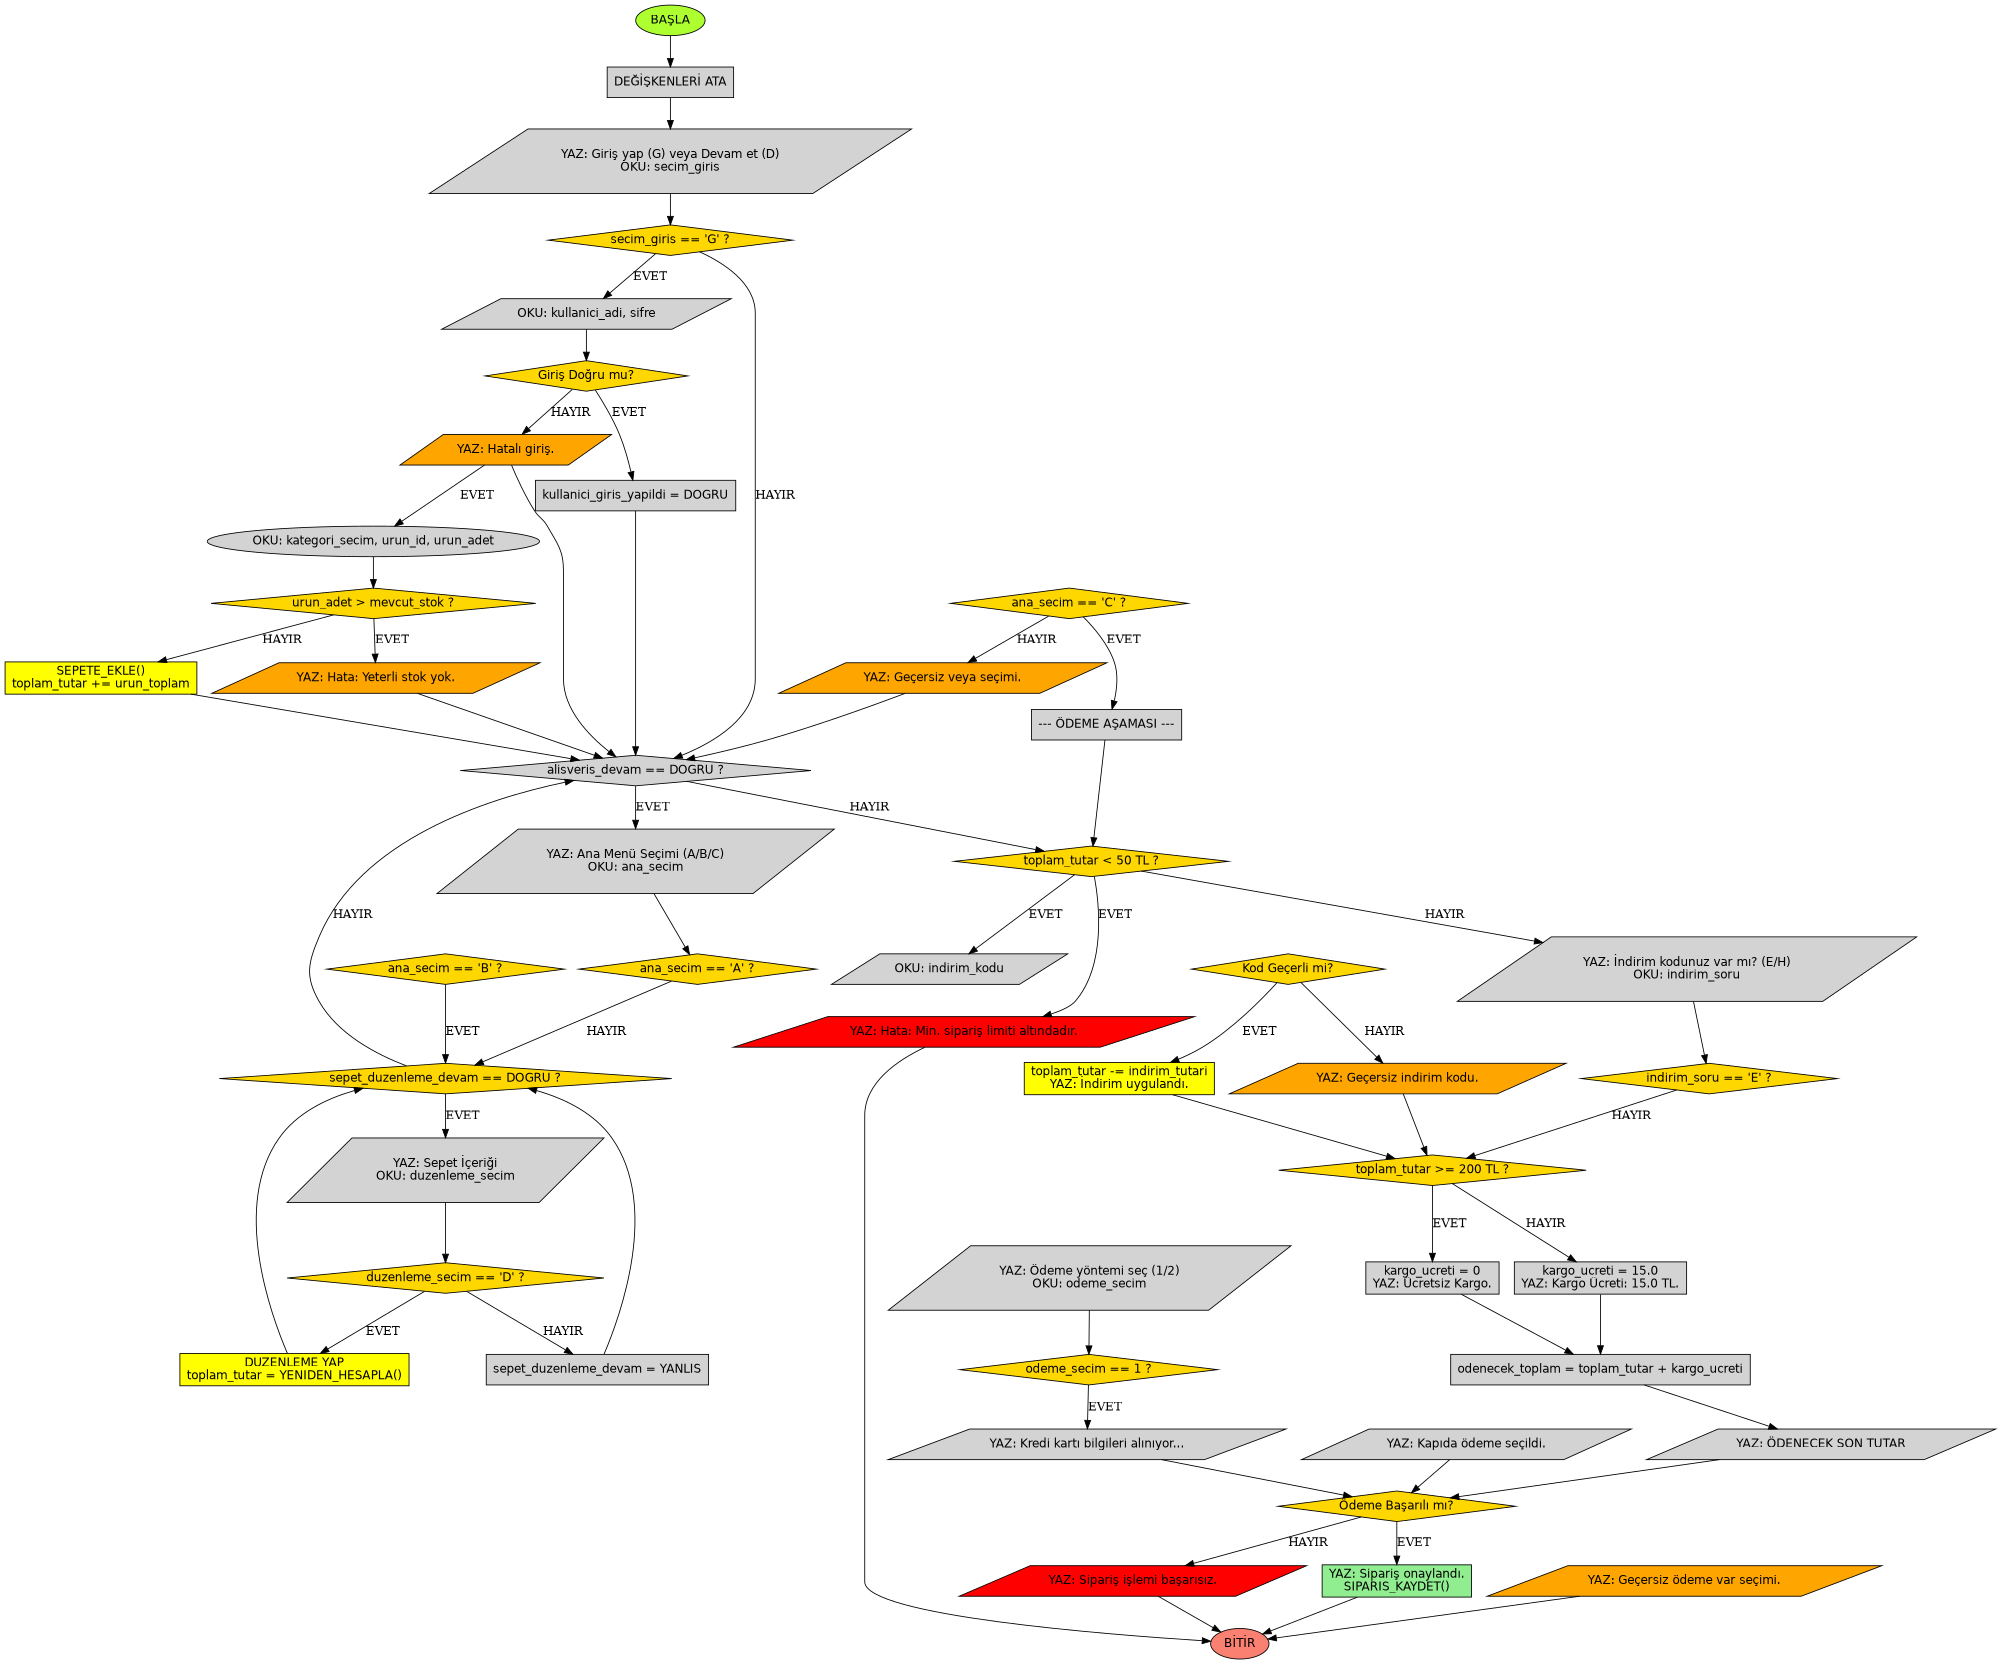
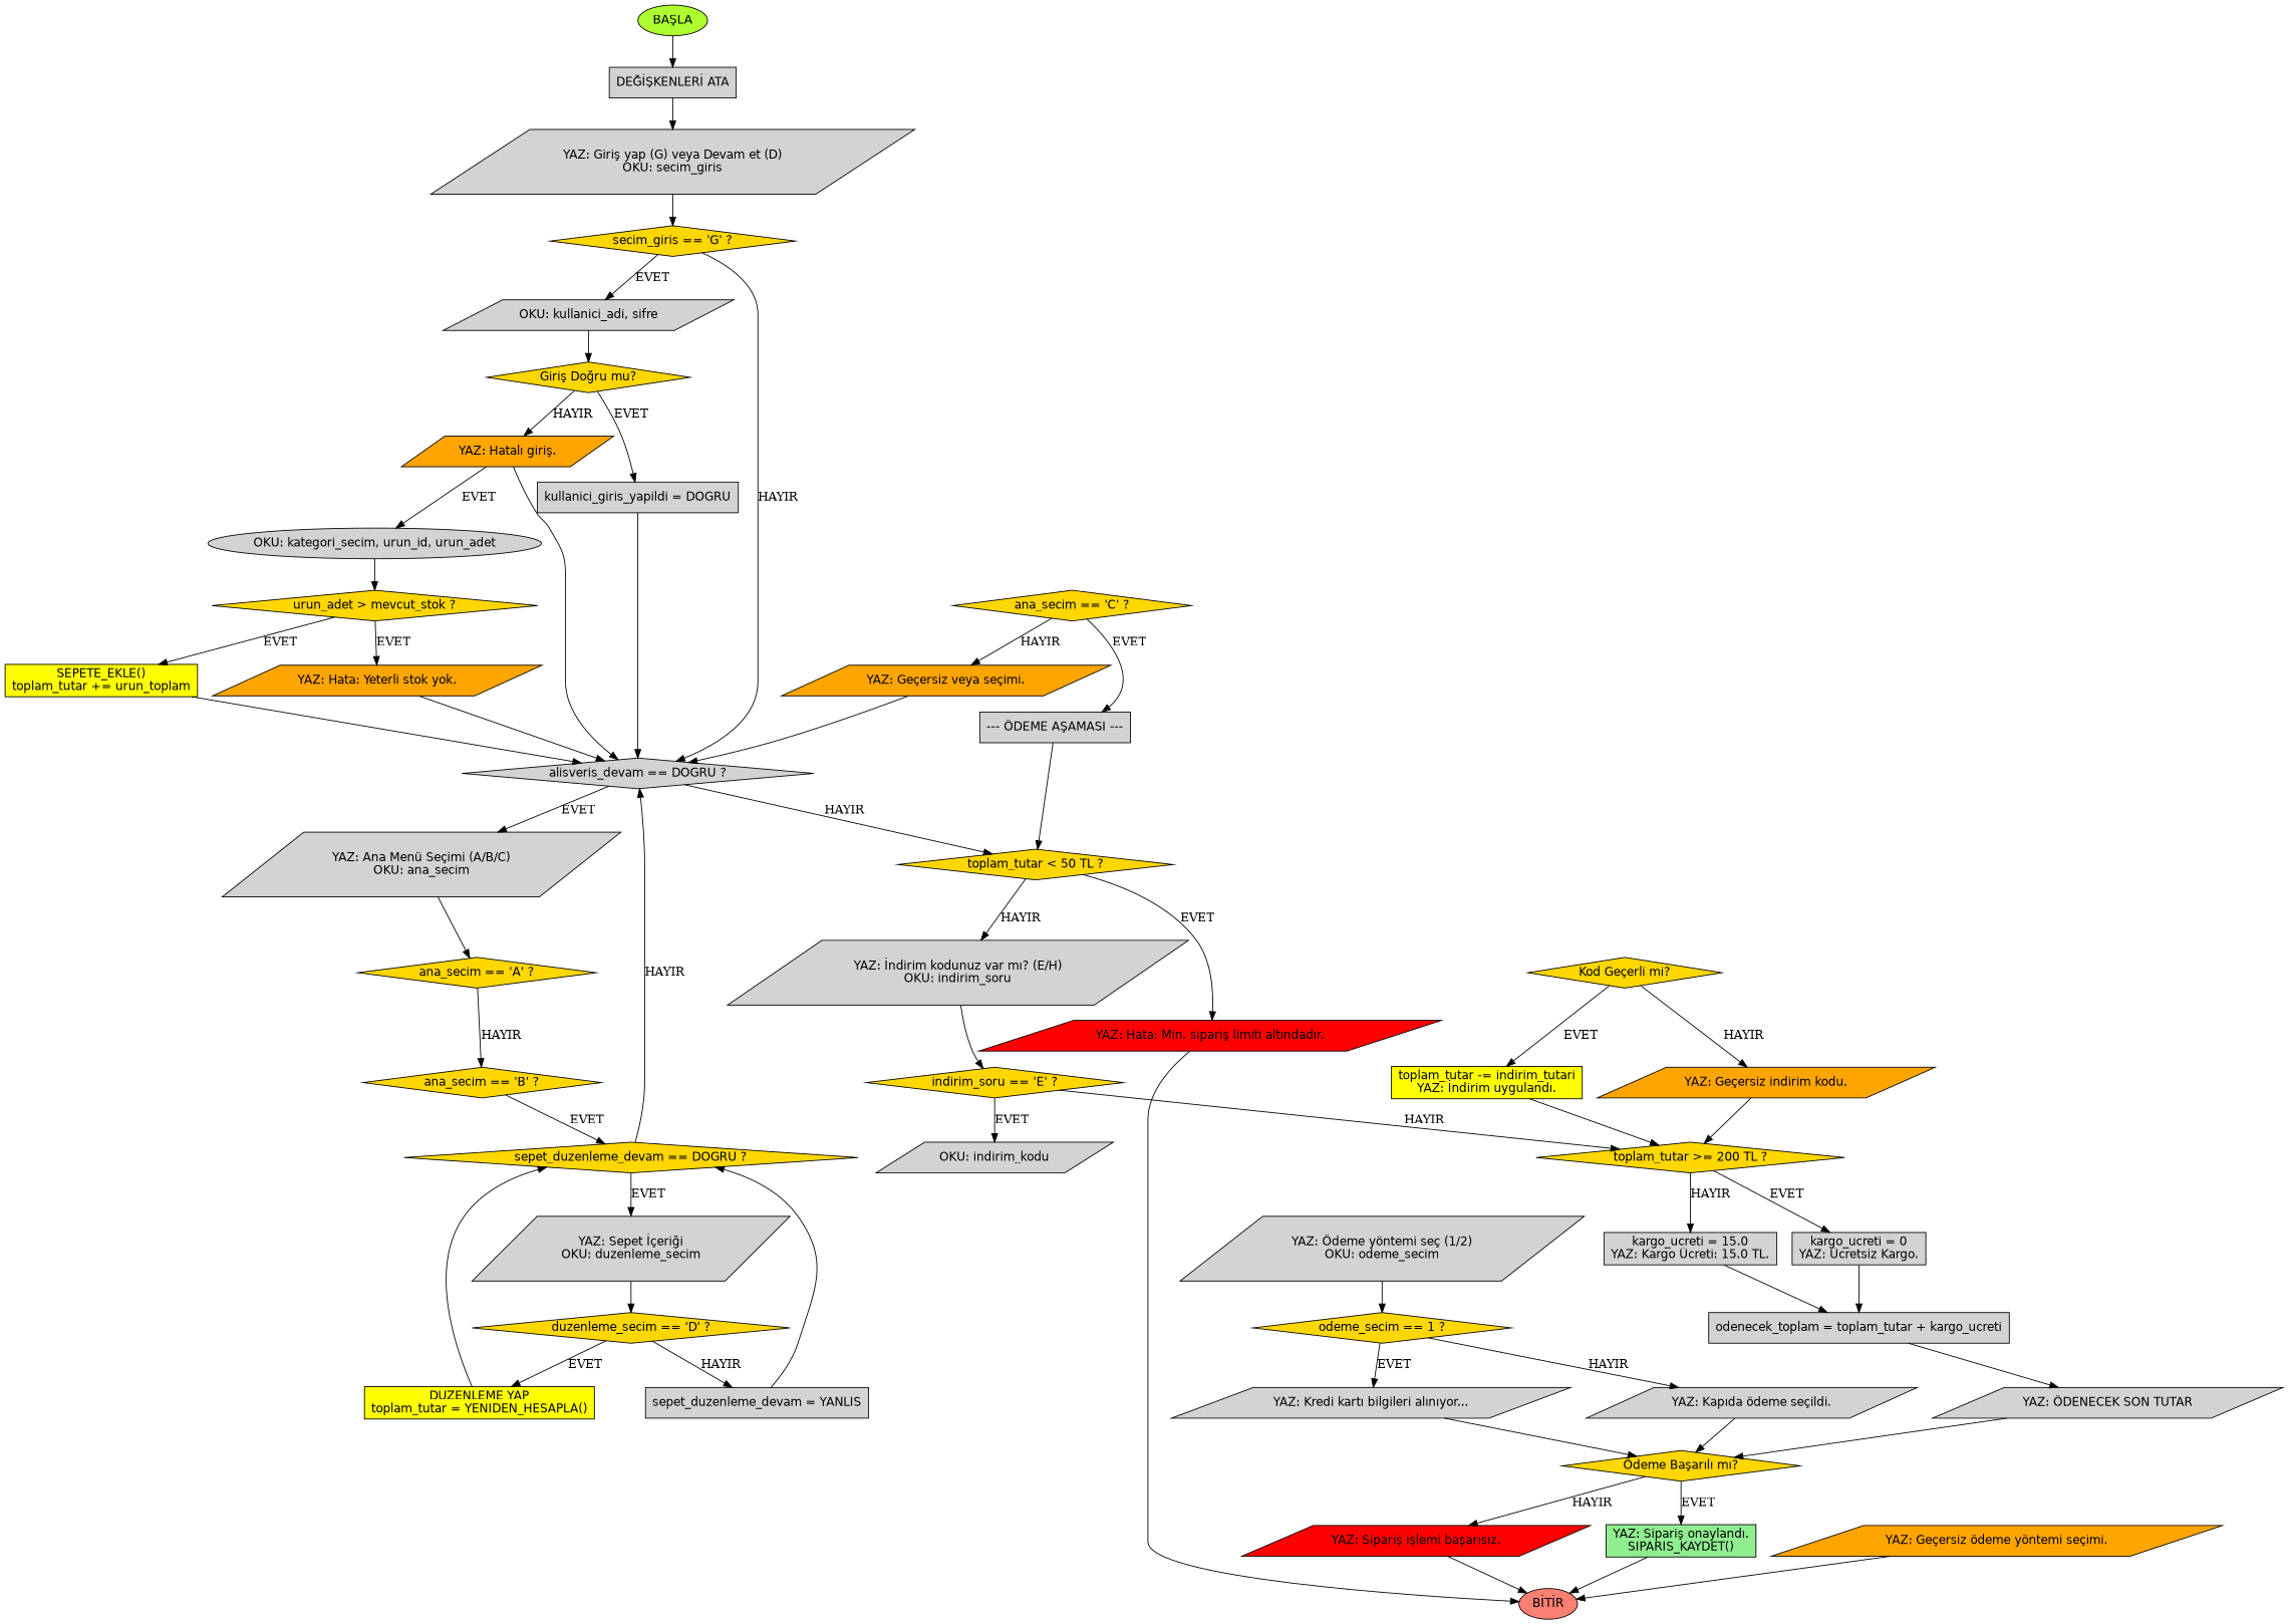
  digraph {
    rankdir=TB
    node [fillcolor=lightgray fontname=Helvetica shape=parallelogram style=filled]
    n1 [fillcolor=greenyellow label="BAŞLA" shape=ellipse]
    n2 [label="DEĞİŞKENLERİ ATA" shape=box]
    n3 [label="YAZ: Giriş yap (G) veya Devam et (D)\nOKU: secim_giris"]
    n4 [fillcolor=gold label="secim_giris == 'G' ?" shape=diamond]
    n5 [label="OKU: kullanici_adi, sifre"]
    n6 [label="alisveris_devam == DOGRU ?" shape=diamond]
    n7 [fillcolor=gold label="Giriş Doğru mu?" shape=diamond]
    n8 [label="YAZ: Ana Menü Seçimi (A/B/C)\nOKU: ana_secim"]
    n9 [fillcolor=gold label="toplam_tutar < 50 TL ?" shape=diamond]
    n10 [label="kullanici_giris_yapildi = DOGRU" shape=box]
    n11 [fillcolor=orange label="YAZ: Hatalı giriş."]
    n12 [label="OKU: kategori_secim, urun_id, urun_adet" shape=ellipse]
    n13 [fillcolor=gold label="ana_secim == 'A' ?" shape=diamond]
    n14 [fillcolor=red label="YAZ: Hata: Min. sipariş limiti altındadır."]
    n15 [label="YAZ: İndirim kodunuz var mı? (E/H)\nOKU: indirim_soru"]
    n16 [fillcolor=gold label="ana_secim == 'B' ?" shape=diamond]
    n17 [fillcolor=gold label="urun_adet > mevcut_stok ?" shape=diamond]
    n18 [fillcolor=gold label="sepet_duzenleme_devam == DOGRU ?" shape=diamond]
    n19 [fillcolor=orange label="YAZ: Hata: Yeterli stok yok."]
    n20 [fillcolor=yellow label="SEPETE_EKLE()\ntoplam_tutar += urun_toplam" shape=box]
    n21 [label="YAZ: Sepet İçeriği\nOKU: duzenleme_secim"]
    n22 [fillcolor=gold label="ana_secim == 'C' ?" shape=diamond]
    n23 [label="--- ÖDEME AŞAMASI ---" shape=box]
    n24 [fillcolor=orange label="YAZ: Geçersiz veya seçimi."]
    n25 [fillcolor=gold label="duzenleme_secim == 'D' ?" shape=diamond]
    n26 [fillcolor=yellow label="DUZENLEME YAP\ntoplam_tutar = YENIDEN_HESAPLA()" shape=box]
    n27 [label="sepet_duzenleme_devam = YANLIS" shape=box]
    n28 [fillcolor=salmon label="BİTİR" shape=ellipse]
    n29 [fillcolor=gold label="indirim_soru == 'E' ?" shape=diamond]
    n30 [label="OKU: indirim_kodu"]
    n31 [fillcolor=gold label="toplam_tutar >= 200 TL ?" shape=diamond]
    n32 [label="kargo_ucreti = 0\nYAZ: Ücretsiz Kargo." shape=box]
    n33 [label="kargo_ucreti = 15.0\nYAZ: Kargo Ücreti: 15.0 TL." shape=box]
    n34 [fillcolor=gold label="Kod Geçerli mi?" shape=diamond]
    n35 [fillcolor=yellow label="toplam_tutar -= indirim_tutari\nYAZ: İndirim uygulandı." shape=box]
    n36 [fillcolor=orange label="YAZ: Geçersiz indirim kodu."]
    n37 [label="odenecek_toplam = toplam_tutar + kargo_ucreti" shape=box]
    n38 [label="YAZ: ÖDENECEK SON TUTAR"]
    n39 [fillcolor=gold label="Ödeme Başarılı mı?" shape=diamond]
    n40 [label="YAZ: Ödeme yöntemi seç (1/2)\nOKU: odeme_secim"]
    n41 [fillcolor=gold label="odeme_secim == 1 ?" shape=diamond]
    n42 [label="YAZ: Kredi kartı bilgileri alınıyor..."]
    n43 [label="YAZ: Kapıda ödeme seçildi."]
    n44 [fillcolor=lightgreen label="YAZ: Sipariş onaylandı.\nSIPARIS_KAYDET()" shape=box]
    n45 [fillcolor=red label="YAZ: Sipariş işlemi başarısız."]
-   n46 [fillcolor=orange label="YAZ: Geçersiz ödeme var seçimi."]
+   n46 [fillcolor=orange label="YAZ: Geçersiz ödeme yöntemi seçimi."]
    n1 -> n2
    n2 -> n3
    n3 -> n4
    n4 -> n5 [label=EVET]
    n4 -> n6 [label=HAYIR]
    n5 -> n7
    n6 -> n8 [label=EVET]
    n6 -> n9 [label=HAYIR]
    n7 -> n10 [label=EVET]
    n7 -> n11 [label=HAYIR]
    n8 -> n13
    n9 -> n14 [label=EVET]
    n9 -> n15 [label=HAYIR]
    n10 -> n6
    n11 -> n6
    n11 -> n12 [label=EVET]
    n12 -> n17
-   n13 -> n18 [label=HAYIR]
+   n13 -> n16 [label=HAYIR]
    n14 -> n28
    n15 -> n29
    n16 -> n18 [label=EVET]
    n17 -> n19 [label=EVET]
-   n17 -> n20 [label=HAYIR]
+   n17 -> n20 [label=EVET]
    n18 -> n6 [label=HAYIR]
    n18 -> n21 [label=EVET]
    n19 -> n6
    n20 -> n6
    n21 -> n25
    n22 -> n23 [label=EVET]
    n22 -> n24 [label=HAYIR]
    n23 -> n9
    n24 -> n6
    n25 -> n26 [label=EVET]
    n25 -> n27 [label=HAYIR]
    n26 -> n18
    n27 -> n18
-   n9 -> n30 [label=EVET]
+   n29 -> n30 [label=EVET]
    n29 -> n31 [label=HAYIR]
    n31 -> n32 [label=EVET]
    n31 -> n33 [label=HAYIR]
    n32 -> n37
    n33 -> n37
    n34 -> n35 [label=EVET]
    n34 -> n36 [label=HAYIR]
    n35 -> n31
    n36 -> n31
    n37 -> n38
    n38 -> n39
    n39 -> n44 [label=EVET]
    n39 -> n45 [label=HAYIR]
    n40 -> n41
    n41 -> n42 [label=EVET]
+   n41 -> n43 [label=HAYIR]
    n42 -> n39
    n43 -> n39
    n44 -> n28
    n45 -> n28
    n46 -> n28
  }
